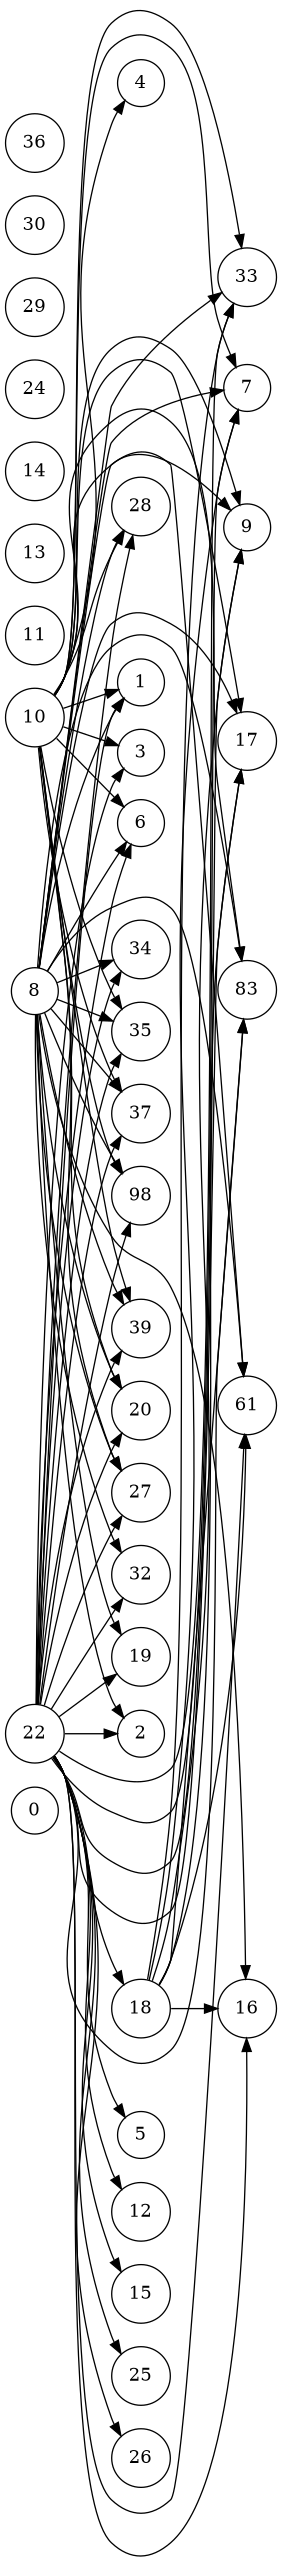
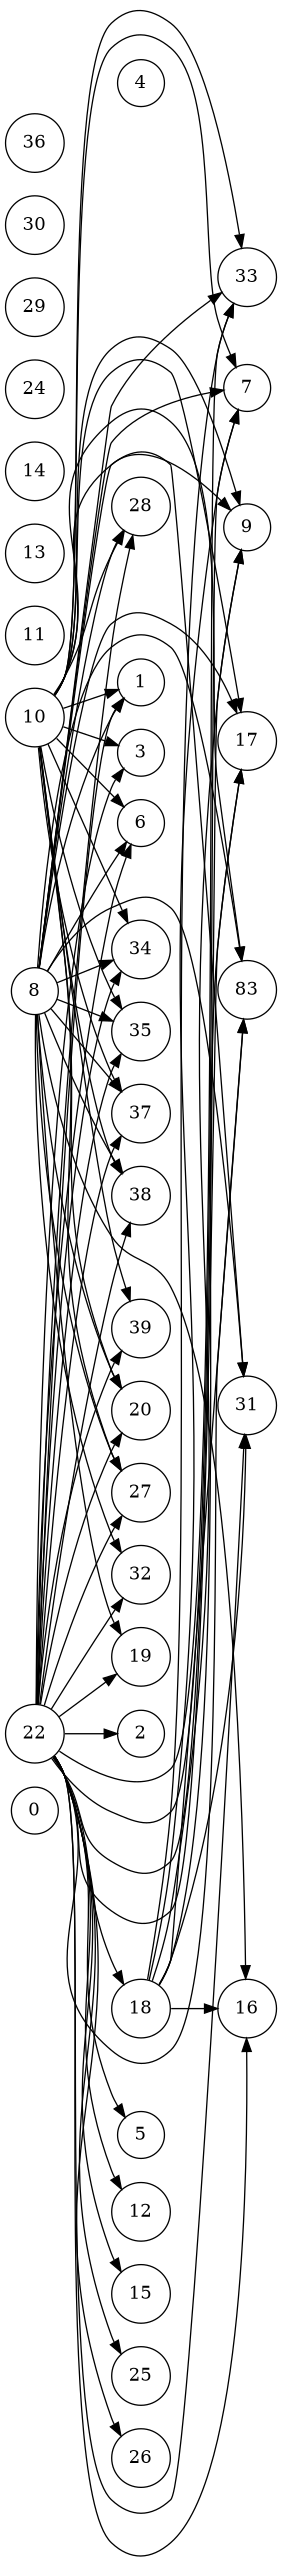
  digraph {
    rankdir=LR
    splines=true
    node [shape=circle]
    n1 [label=0]
    n2 [label=1]
    n3 [label=2]
    n4 [label=3]
    n5 [label=4]
    n6 [label=5]
    n7 [label=6]
    n8 [label=7]
    n9 [label=8]
    n10 [label=9]
    n11 [label=16]
    n12 [label=17]
    n13 [label=19]
    n14 [label=20]
    n15 [label=83]
    n16 [label=27]
    n17 [label=28]
-   n18 [label=61]
+   n18 [label=31]
    n19 [label=32]
    n20 [label=33]
    n21 [label=34]
    n22 [label=35]
    n23 [label=37]
-   n24 [label=98]
+   n24 [label=38]
    n25 [label=39]
    n26 [label=10]
    n27 [label=11]
    n28 [label=12]
    n29 [label=13]
    n30 [label=14]
    n31 [label=15]
    n32 [label=18]
    n33 [label=22]
    n34 [label=25]
    n35 [label=26]
    n36 [label=24]
    n37 [label=29]
    n38 [label=30]
    n39 [label=36]
    n9 -> n2
-   n9 -> n3
    n9 -> n7
    n9 -> n8
    n9 -> n10
    n9 -> n11
    n9 -> n12
    n9 -> n13
    n9 -> n14
    n9 -> n15
    n9 -> n16
    n9 -> n17
    n9 -> n18
    n9 -> n19
    n9 -> n20
    n9 -> n21
    n9 -> n22
    n9 -> n23
    n9 -> n24
-   n9 -> n25
    n26 -> n2
    n26 -> n4
    n26 -> n7
    n26 -> n8
    n26 -> n10
    n26 -> n12
    n26 -> n14
    n26 -> n15
    n26 -> n16
    n26 -> n17
    n26 -> n18
    n26 -> n20
-   n26 -> n5
+   n26 -> n21
    n26 -> n22
    n26 -> n23
    n26 -> n24
    n26 -> n25
    n32 -> n8
    n32 -> n10
    n32 -> n11
    n32 -> n12
    n32 -> n15
    n32 -> n18
    n32 -> n20
    n33 -> n2
    n33 -> n3
    n33 -> n4
    n33 -> n6
    n33 -> n7
    n33 -> n8
    n33 -> n10
    n33 -> n11
    n33 -> n12
    n33 -> n13
    n33 -> n14
    n33 -> n15
    n33 -> n16
    n33 -> n17
    n33 -> n18
    n33 -> n19
    n33 -> n20
    n33 -> n21
    n33 -> n22
    n33 -> n23
    n33 -> n24
    n33 -> n25
    n33 -> n28
    n33 -> n31
    n33 -> n32
    n33 -> n34
    n33 -> n35
  }
